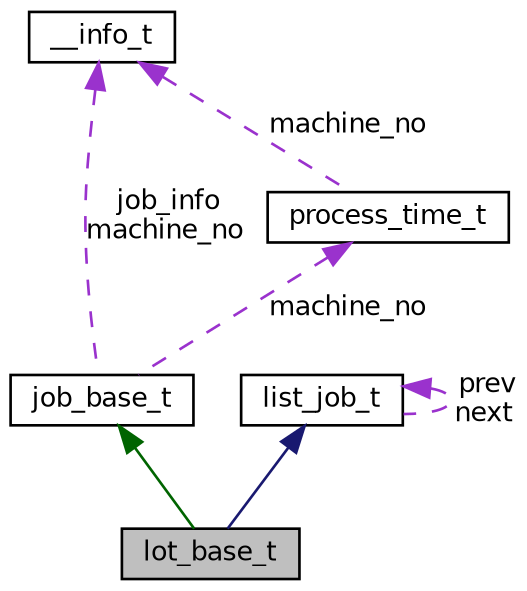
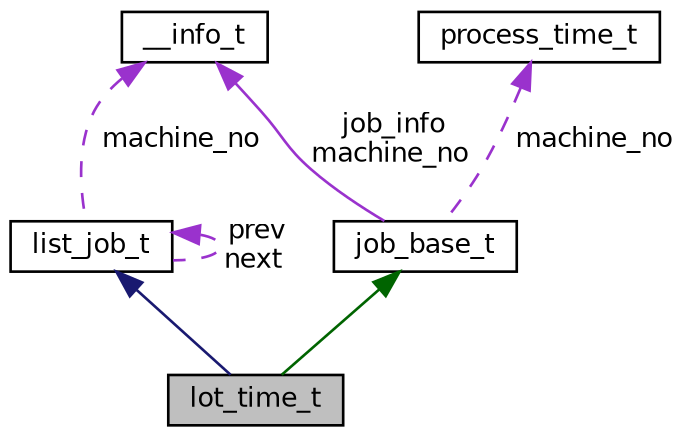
  digraph {
    node [color=black fillcolor=white fontname=Helvetica fontsize=10 shape=record style=filled]
    edge [color=darkorchid3 dir=back fontname=Helvetica fontsize=10 labelfontname=Helvetica labelfontsize=10 style=dashed]
-   n1 [fillcolor=grey75 fontcolor=black height=0.2 label=lot_base_t width=0.4]
+   n1 [fillcolor=grey75 fontcolor=black height=0.2 label=lot_time_t width=0.4]
    n2 [height=0.2 label=job_base_t width=0.4]
    n3 [height=0.2 label=__info_t width=0.4]
    n4 [height=0.2 label=process_time_t width=0.4]
    n5 [height=0.2 label=list_job_t width=0.4]
    n2 -> n1 [color=darkgreen style=solid]
-   n3 -> n2 [label=" job_info\nmachine_no"]
-   n3 -> n4 [label=" machine_no"]
+   n3 -> n2 [label=" job_info\nmachine_no" style=solid]
+   n3 -> n5 [label=" machine_no"]
    n4 -> n2 [label=" machine_no"]
    n5 -> n1 [color=midnightblue style=solid]
    n5 -> n5 [label=" prev\nnext"]
  }
